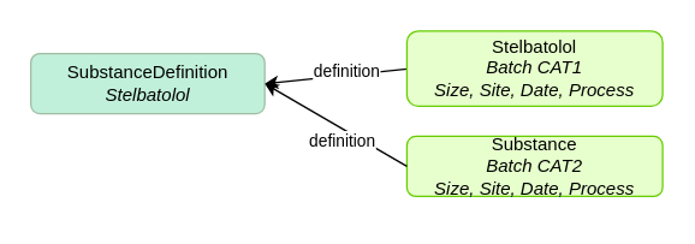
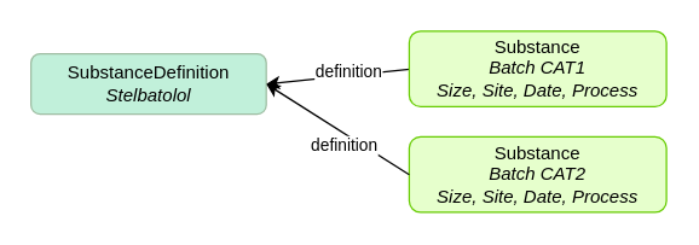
  <mxCell id="0" />
  <mxCell id="1" parent="0" />
  <mxCell id="2" value="" style="endArrow=classic;html=1;rounded=0;entryX=1;entryY=0.5;entryDx=0;entryDy=0;exitX=0.013;exitY=0.5;exitDx=0;exitDy=0;exitPerimeter=0;" parent="1" source="8" edge="1" target="5"><mxGeometry width="50" height="50" relative="1" as="geometry"><mxPoint x="560" y="370" as="sourcePoint" /><mxPoint x="330.5" y="310" as="targetPoint" /></mxGeometry></mxCell>
  <mxCell id="3" value="definition" style="edgeLabel;html=1;align=center;verticalAlign=middle;resizable=0;points=[];" parent="2" vertex="1" connectable="0"><mxGeometry x="-0.401" y="1" relative="1" as="geometry"><mxPoint x="-14" y="-2" as="offset" /></mxGeometry></mxCell>
- <mxCell id="4" value="Substance&lt;br style=&quot;border-color: var(--border-color);&quot;&gt;&lt;i style=&quot;border-color: var(--border-color);&quot;&gt;Batch CAT2&lt;br style=&quot;border-color: var(--border-color);&quot;&gt;Size, Site, Date, Process&lt;/i&gt;&lt;i&gt;&lt;br&gt;&lt;/i&gt;" style="rounded=1;whiteSpace=wrap;html=1;fontSize=12;glass=0;strokeWidth=1;shadow=0;fillColor=#E6FFCC;strokeColor=#66CC00;" parent="1" vertex="1"><mxGeometry x="270" y="90" width="170" height="40" as="geometry" /></mxCell>
+ <mxCell id="4" value="Substance&lt;br style=&quot;border-color: var(--border-color);&quot;&gt;&lt;i style=&quot;border-color: var(--border-color);&quot;&gt;Batch CAT2&lt;br style=&quot;border-color: var(--border-color);&quot;&gt;Size, Site, Date, Process&lt;/i&gt;&lt;i&gt;&lt;br&gt;&lt;/i&gt;" style="rounded=1;whiteSpace=wrap;html=1;fontSize=12;glass=0;strokeWidth=1;shadow=0;fillColor=#E6FFCC;strokeColor=#66CC00;" parent="1" vertex="1"><mxGeometry x="270" y="90" width="170" height="50" as="geometry" /></mxCell>
  <mxCell id="5" value="SubstanceDefinition&lt;br&gt;&lt;i style=&quot;border-color: var(--border-color);&quot;&gt;Stelbatolol&lt;/i&gt;" style="rounded=1;whiteSpace=wrap;html=1;fontSize=12;glass=0;strokeWidth=1;shadow=0;fillColor=#c1f0da;strokeColor=#9ebda2;" parent="1" vertex="1"><mxGeometry x="20" y="35" width="155.5" height="40" as="geometry" /></mxCell>
  <mxCell id="6" value="" style="endArrow=classic;html=1;rounded=0;entryX=1;entryY=0.5;entryDx=0;entryDy=0;exitX=0;exitY=0.5;exitDx=0;exitDy=0;" edge="1" parent="1" source="4" target="5"><mxGeometry width="50" height="50" relative="1" as="geometry"><mxPoint x="281" y="50" as="sourcePoint" /><mxPoint x="166" y="90" as="targetPoint" /></mxGeometry></mxCell>
  <mxCell id="7" value="definition" style="edgeLabel;html=1;align=center;verticalAlign=middle;resizable=0;points=[];" vertex="1" connectable="0" parent="6"><mxGeometry x="-0.401" y="1" relative="1" as="geometry"><mxPoint x="-14" y="-2" as="offset" /></mxGeometry></mxCell>
- <mxCell id="8" value="Stelbatolol&lt;br&gt;&lt;i&gt;Batch CAT1&lt;br&gt;Size, Site, Date, Process&lt;br&gt;&lt;/i&gt;" style="rounded=1;whiteSpace=wrap;html=1;fontSize=12;glass=0;strokeWidth=1;shadow=0;fillColor=#E6FFCC;strokeColor=#66CC00;" parent="1" vertex="1"><mxGeometry x="270" y="20" width="170" height="50" as="geometry" /></mxCell>
+ <mxCell id="8" value="Substance&lt;br&gt;&lt;i&gt;Batch CAT1&lt;br&gt;Size, Site, Date, Process&lt;br&gt;&lt;/i&gt;" style="rounded=1;whiteSpace=wrap;html=1;fontSize=12;glass=0;strokeWidth=1;shadow=0;fillColor=#E6FFCC;strokeColor=#66CC00;" parent="1" vertex="1"><mxGeometry x="270" y="20" width="170" height="50" as="geometry" /></mxCell>
